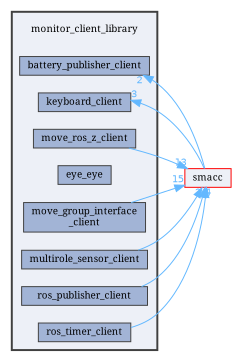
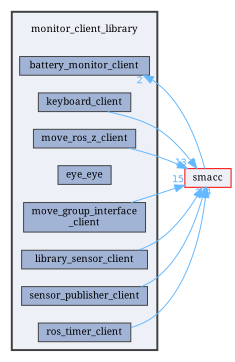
  digraph {
    compound=true
    fontname="Noto Serif"
    rankdir=LR
    node [fontname="Noto Serif" fontsize=10 shape=box color=grey25 fillcolor="#a2b4d6" style=filled]
    edge [color=steelblue1 fontcolor=steelblue1 fontname="Noto Serif" fontsize=10 headlabel=2 labeldistance=1.5 labelfontname=Helvetica labelfontsize=10]
    n1 [height=0.2 label=monitor_client_library shape=plaintext width=0.4 color="" fillcolor="" style=""]
-   n2 [height=0.2 label=battery_publisher_client width=0.4]
+   n2 [height=0.2 label=battery_monitor_client width=0.4]
    n3 [height=0.2 label=keyboard_client width=0.4]
    n4 [height=0.2 label=move_ros_z_client width=0.4]
    n5 [height=0.2 label=eye_eye width=0.4]
    n6 [height=0.2 label="move_group_interface\l_client" width=0.4]
-   n7 [height=0.2 label=multirole_sensor_client width=0.4]
-   n8 [height=0.2 label=ros_publisher_client width=0.4]
+   n7 [height=0.2 label=library_sensor_client width=0.4]
+   n8 [height=0.2 label=sensor_publisher_client width=0.4]
    n9 [height=0.2 label=ros_timer_client width=0.4]
    n10 [color=red fillcolor="#edf0f7" height=0.2 label=smacc width=0.4]
    subgraph cluster_1 {
      bgcolor="#edf0f7"
      fontsize=10
      pencolor=grey25
      style="filled,bold"
      n1
      n2
      n3
      n4
      n5
      n6
      n7
      n8
      n9
    }
-   n10 -> n3 [headlabel=3]
+   n3 -> n10 [headlabel=3]
    n4 -> n10 [headlabel=13]
    n6 -> n10 [headlabel=15]
    n7 -> n10
    n8 -> n10 [headlabel=4]
    n9 -> n10 [headlabel=4]
    n10 -> n2
  }
